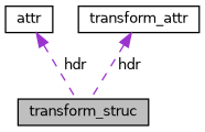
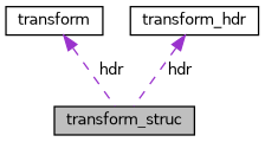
  digraph {
    node [color=black fillcolor=white fontname=Helvetica fontsize=10 shape=record style=filled]
    edge [color=darkorchid3 dir=back fontname=Helvetica fontsize=10 labelfontname=Helvetica labelfontsize=10 style=dashed]
    n1 [fillcolor=grey75 fontcolor=black height=0.2 label=transform_struc width=0.4]
-   n2 [height=0.2 label=attr width=0.4]
-   n3 [height=0.2 label=transform_attr width=0.4]
+   n2 [height=0.2 label=transform width=0.4]
+   n3 [height=0.2 label=transform_hdr width=0.4]
    n2 -> n1 [label=" hdr"]
    n3 -> n1 [label=" hdr"]
  }
